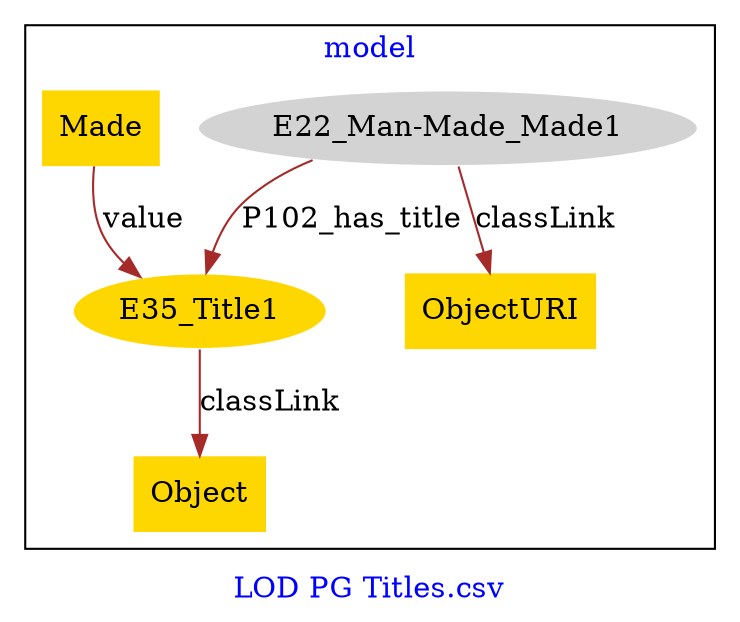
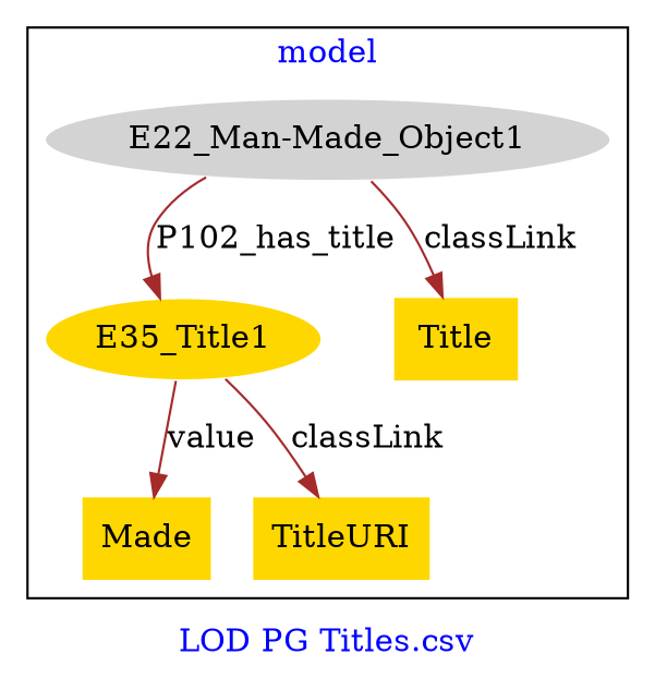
  digraph {
    fontcolor=blue
    label="LOD PG Titles.csv"
    remincross=true
    node [fillcolor=gold style=filled shape=plaintext]
    edge [color=brown fontcolor=black]
-   n1 [color=white fillcolor=lightgray label="E22_Man-Made_Made1" shape=""]
+   n1 [color=white fillcolor=lightgray label="E22_Man-Made_Object1" shape=""]
    n2 [color=white label=E35_Title1 shape=""]
    n3 [label=Made]
-   n4 [label=Object]
-   n5 [label=ObjectURI]
+   n4 [label=TitleURI]
+   n5 [label=Title]
    subgraph cluster_1 {
      label=model
      n1
      n2
      n3
      n4
      n5
    }
    n1 -> n2 [label=P102_has_title]
    n1 -> n5 [label=classLink]
-   n3 -> n2 [label=value]
+   n2 -> n3 [label=value]
    n2 -> n4 [label=classLink]
  }
